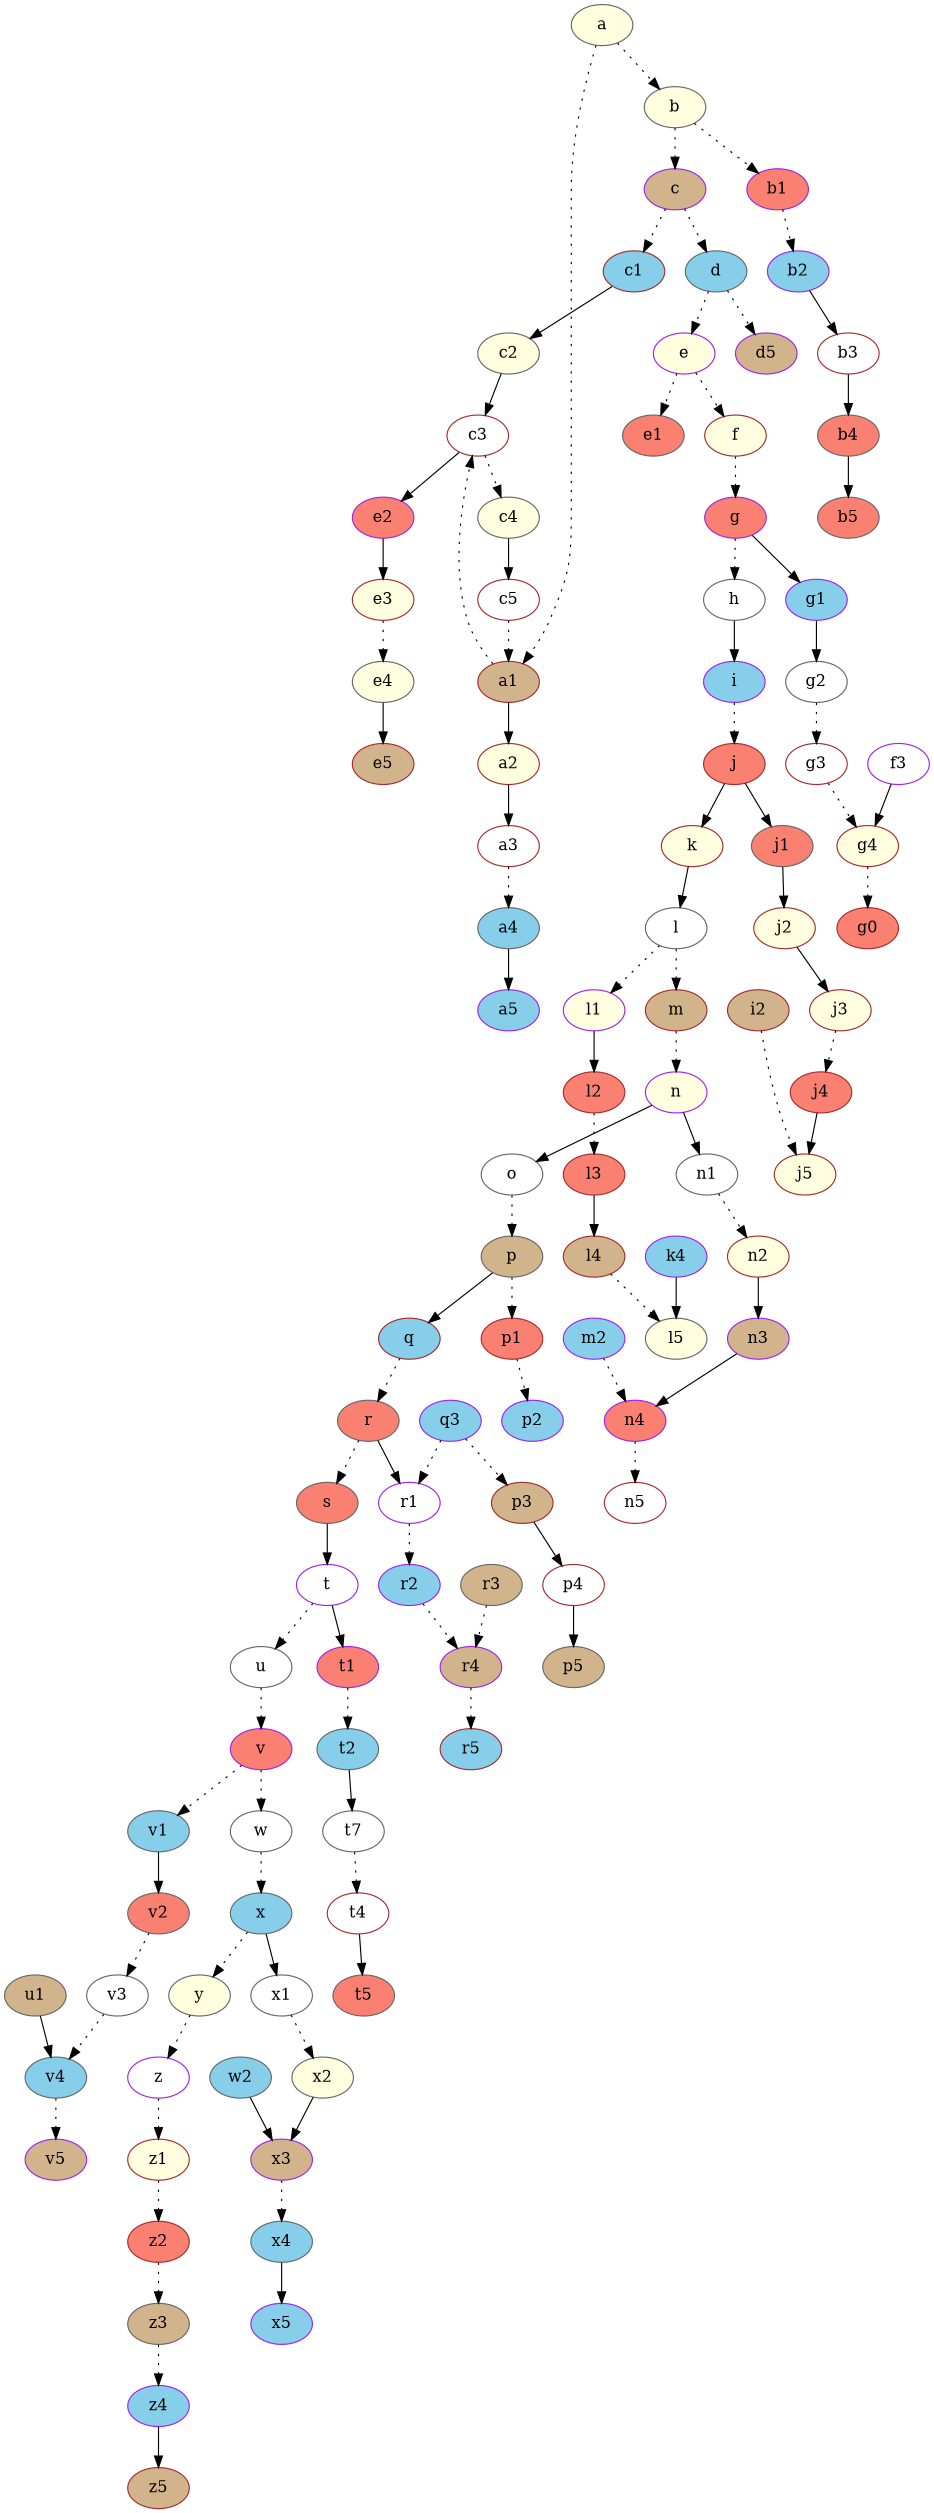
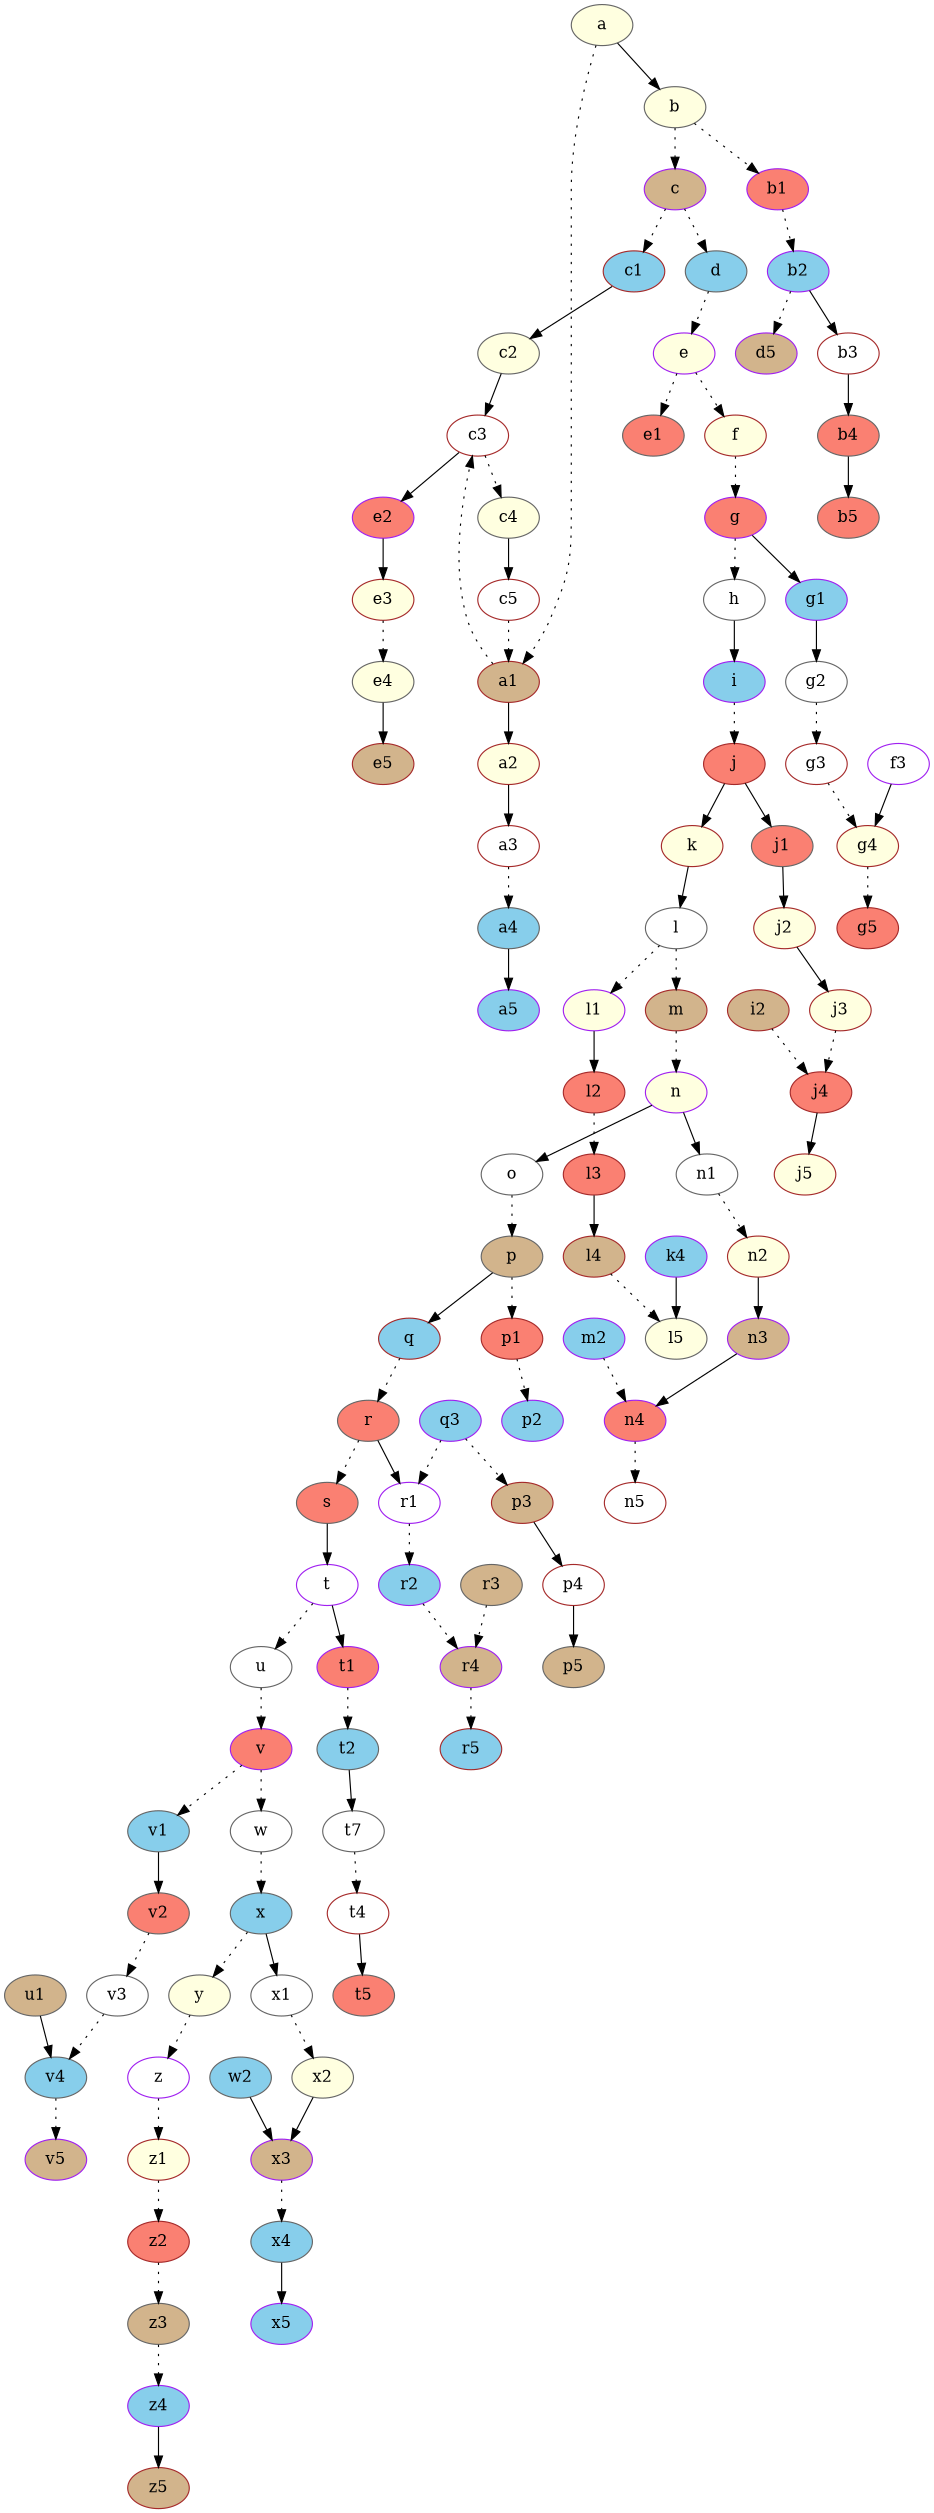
  digraph {
    node [color=gray40 fillcolor=white style=filled]
    edge [style=dotted]
    a [fillcolor=lightyellow]
    b [fillcolor=lightyellow]
    a1 [color=brown fillcolor=tan]
    c [color=purple fillcolor=tan]
    b1 [color=purple fillcolor=salmon]
    a2 [color=brown fillcolor=lightyellow]
    c3 [color=brown]
    d [fillcolor=skyblue]
    c1 [color=brown fillcolor=skyblue]
    b2 [color=purple fillcolor=skyblue]
    e [color=purple fillcolor=lightyellow]
    c2 [fillcolor=lightyellow]
    f [color=brown fillcolor=lightyellow]
    e1 [fillcolor=salmon]
    g [color=purple fillcolor=salmon]
    h
    g1 [color=purple fillcolor=skyblue]
    i [color=purple fillcolor=skyblue]
    g2
    j [color=brown fillcolor=salmon]
    k [color=brown fillcolor=lightyellow]
    j1 [fillcolor=salmon]
    l
    j2 [color=brown fillcolor=lightyellow]
    m [color=brown fillcolor=tan]
    l1 [color=purple fillcolor=lightyellow]
    n [color=purple fillcolor=lightyellow]
    l2 [color=brown fillcolor=salmon]
    o
    n1
    p [fillcolor=tan]
    n2 [color=brown fillcolor=lightyellow]
    q [color=brown fillcolor=skyblue]
    p1 [color=brown fillcolor=salmon]
    r [fillcolor=salmon]
    p2 [color=purple fillcolor=skyblue]
    s [fillcolor=salmon]
    r1 [color=purple]
    t [color=purple]
    r2 [color=purple fillcolor=skyblue]
    u
    t1 [color=purple fillcolor=salmon]
    v [color=purple fillcolor=salmon]
    t2 [fillcolor=skyblue]
    w
    v1 [fillcolor=skyblue]
    x [fillcolor=skyblue]
    v2 [fillcolor=salmon]
    y [fillcolor=lightyellow]
    x1
    z [color=purple]
    x2 [fillcolor=lightyellow]
    z1 [color=brown fillcolor=lightyellow]
    z2 [color=brown fillcolor=salmon]
    a3 [color=brown]
    c4 [fillcolor=lightyellow]
    e2 [color=purple fillcolor=salmon]
    a4 [fillcolor=skyblue]
    a5 [color=purple fillcolor=skyblue]
    b3 [color=brown]
    d5 [color=purple fillcolor=tan]
    b4 [fillcolor=salmon]
    b5 [fillcolor=salmon]
    c5 [color=brown]
    e3 [color=brown fillcolor=lightyellow]
    e4 [fillcolor=lightyellow]
    e5 [color=brown fillcolor=tan]
    g3 [color=brown]
    g4 [color=brown fillcolor=lightyellow]
-   g5 [color=brown fillcolor=salmon label=g0]
+   g5 [color=brown fillcolor=salmon]
    j3 [color=brown fillcolor=lightyellow]
    j4 [color=brown fillcolor=salmon]
    j5 [color=brown fillcolor=lightyellow]
    l3 [color=brown fillcolor=salmon]
    l4 [color=brown fillcolor=tan]
    l5 [fillcolor=lightyellow]
    n3 [color=purple fillcolor=tan]
    n4 [color=purple fillcolor=salmon]
    n5 [color=brown]
    p3 [color=brown fillcolor=tan]
    p4 [color=brown]
    p5 [fillcolor=tan]
    r4 [color=purple fillcolor=tan]
    r3 [fillcolor=tan]
    r5 [color=brown fillcolor=skyblue]
    t3 [label=t7]
    t4 [color=brown]
    t5 [fillcolor=salmon]
    v3
    v4 [fillcolor=skyblue]
    v5 [color=purple fillcolor=tan]
    x3 [color=purple fillcolor=tan]
    x4 [fillcolor=skyblue]
    x5 [color=purple fillcolor=skyblue]
    z3 [fillcolor=tan]
    z4 [color=purple fillcolor=skyblue]
    z5 [color=brown fillcolor=tan]
    f3 [color=purple]
    i2 [color=brown fillcolor=tan]
    k4 [color=purple fillcolor=skyblue]
    m2 [color=purple fillcolor=skyblue]
    q3 [color=purple fillcolor=skyblue]
    u1 [fillcolor=tan]
    w2 [fillcolor=skyblue]
-   a -> b
+   a -> b [style=solid]
    a -> a1
    b -> c
    b -> b1
    a1 -> a2 [style=solid]
    a1 -> c3
    c -> d
    c -> c1
    b1 -> b2
    a2 -> a3 [style=solid]
    c3 -> c4
    c3 -> e2 [style=solid]
    d -> e
    c1 -> c2 [style=solid]
    b2 -> b3 [style=solid]
-   d -> d5
+   b2 -> d5
    e -> f
    e -> e1
    c2 -> c3 [style=solid]
    f -> g
    g -> h
    g -> g1 [style=solid]
    h -> i [style=solid]
    g1 -> g2 [style=solid]
    i -> j
    g2 -> g3
    j -> k [style=solid]
    j -> j1 [style=solid]
    k -> l [style=solid]
    j1 -> j2 [style=solid]
    l -> m
    l -> l1
    j2 -> j3 [style=solid]
    m -> n
    l1 -> l2 [style=solid]
    n -> o [style=solid]
    n -> n1 [style=solid]
    l2 -> l3
    o -> p
    n1 -> n2
    p -> q [style=solid]
    p -> p1
    n2 -> n3 [style=solid]
    q -> r
    p1 -> p2
    r -> s
    r -> r1 [style=solid]
    s -> t [style=solid]
    r1 -> r2
    t -> u
    t -> t1 [style=solid]
    r2 -> r4
    u -> v
    t1 -> t2
    v -> w
    v -> v1
    t2 -> t3 [style=solid]
    w -> x
    v1 -> v2 [style=solid]
    x -> y
    x -> x1 [style=solid]
    v2 -> v3
    y -> z
    x1 -> x2
    z -> z1
    x2 -> x3 [style=solid]
    z1 -> z2
    z2 -> z3
    a3 -> a4
    c4 -> c5 [style=solid]
    e2 -> e3 [style=solid]
    a4 -> a5 [style=solid]
    b3 -> b4 [style=solid]
    b4 -> b5 [style=solid]
    c5 -> a1
    e3 -> e4
    e4 -> e5 [style=solid]
    g3 -> g4
    g4 -> g5
    j3 -> j4
    j4 -> j5 [style=solid]
    l3 -> l4 [style=solid]
    l4 -> l5
    n3 -> n4 [style=solid]
    n4 -> n5
    p3 -> p4 [style=solid]
    p4 -> p5 [style=solid]
    r4 -> r5
    r3 -> r4
    t3 -> t4
    t4 -> t5 [style=solid]
    v3 -> v4
    v4 -> v5
    x3 -> x4
    x4 -> x5 [style=solid]
    z3 -> z4
    z4 -> z5 [style=solid]
    f3 -> g4 [style=solid]
-   i2 -> j5
+   i2 -> j4
    k4 -> l5 [style=solid]
    m2 -> n4
    q3 -> r1
    q3 -> p3
    u1 -> v4 [style=solid]
    w2 -> x3 [style=solid]
  }
